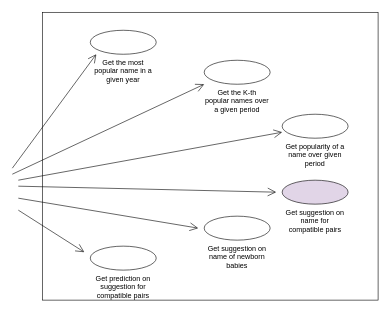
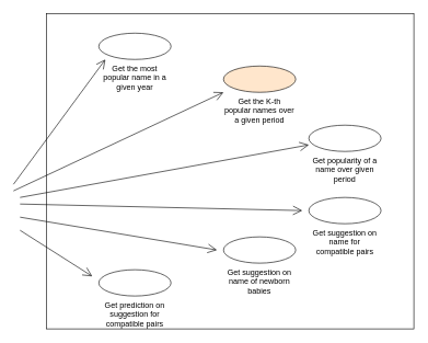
  <mxCell id="0" />
  <mxCell id="1" parent="0" />
  <mxCell id="2" value="" style="rounded=0;whiteSpace=wrap;html=1;" parent="1" vertex="1"><mxGeometry x="70" y="20" width="560" height="480" as="geometry" /></mxCell>
  <mxCell id="3" value="Get popularity of a name over given period" style="ellipse;whiteSpace=wrap;html=1;labelPosition=center;verticalLabelPosition=bottom;align=center;verticalAlign=top;" parent="1" vertex="1"><mxGeometry x="470" y="190" width="110" height="40" as="geometry" /></mxCell>
  <mxCell id="4" value="Get prediction on suggestion for compatible pairs" style="ellipse;whiteSpace=wrap;html=1;labelPosition=center;verticalLabelPosition=bottom;align=center;verticalAlign=top;" parent="1" vertex="1"><mxGeometry x="150" y="410" width="110" height="40" as="geometry" /></mxCell>
  <mxCell id="5" value="Get the most popular name in a given year" style="ellipse;whiteSpace=wrap;html=1;labelPosition=center;verticalLabelPosition=bottom;align=center;verticalAlign=top;" parent="1" vertex="1"><mxGeometry x="150" y="50" width="110" height="40" as="geometry" /></mxCell>
- <mxCell id="6" value="Get the K-th popular names over a given period" style="ellipse;whiteSpace=wrap;html=1;labelPosition=center;verticalLabelPosition=bottom;align=center;verticalAlign=top;" parent="1" vertex="1"><mxGeometry x="340" y="100" width="110" height="40" as="geometry" /></mxCell>
+ <mxCell id="6" value="Get the K-th popular names over a given period" style="ellipse;whiteSpace=wrap;html=1;labelPosition=center;verticalLabelPosition=bottom;align=center;verticalAlign=top;fillColor=#ffe6cc;" parent="1" vertex="1"><mxGeometry x="340" y="100" width="110" height="40" as="geometry" /></mxCell>
  <mxCell id="7" value="Get suggestion on name of newborn babies" style="ellipse;whiteSpace=wrap;html=1;labelPosition=center;verticalLabelPosition=bottom;align=center;verticalAlign=top;" parent="1" vertex="1"><mxGeometry x="340" y="360" width="110" height="40" as="geometry" /></mxCell>
- <mxCell id="8" value="Get suggestion on name for compatible pairs" style="ellipse;whiteSpace=wrap;html=1;labelPosition=center;verticalLabelPosition=bottom;align=center;verticalAlign=top;fillColor=#e1d5e7;" parent="1" vertex="1"><mxGeometry x="470" y="300" width="110" height="40" as="geometry" /></mxCell>
+ <mxCell id="8" value="Get suggestion on name for compatible pairs" style="ellipse;whiteSpace=wrap;html=1;labelPosition=center;verticalLabelPosition=bottom;align=center;verticalAlign=top;" parent="1" vertex="1"><mxGeometry x="470" y="300" width="110" height="40" as="geometry" /></mxCell>
  <mxCell id="9" value="" style="endArrow=open;endFill=1;endSize=12;html=1;" parent="1" edge="1"><mxGeometry width="160" relative="1" as="geometry"><mxPoint x="20" y="280" as="sourcePoint" /><mxPoint x="160" y="90" as="targetPoint" /></mxGeometry></mxCell>
  <mxCell id="10" value="" style="endArrow=open;endFill=1;endSize=12;html=1;" parent="1" edge="1"><mxGeometry width="160" relative="1" as="geometry"><mxPoint x="20" y="290" as="sourcePoint" /><mxPoint x="340" y="140" as="targetPoint" /></mxGeometry></mxCell>
  <mxCell id="11" value="" style="endArrow=open;endFill=1;endSize=12;html=1;" parent="1" edge="1"><mxGeometry width="160" relative="1" as="geometry"><mxPoint x="30" y="300" as="sourcePoint" /><mxPoint x="470" y="220" as="targetPoint" /></mxGeometry></mxCell>
  <mxCell id="12" value="" style="endArrow=open;endFill=1;endSize=12;html=1;" parent="1" edge="1"><mxGeometry width="160" relative="1" as="geometry"><mxPoint x="30" y="310" as="sourcePoint" /><mxPoint x="460" y="320" as="targetPoint" /></mxGeometry></mxCell>
  <mxCell id="13" value="" style="endArrow=open;endFill=1;endSize=12;html=1;" parent="1" edge="1"><mxGeometry width="160" relative="1" as="geometry"><mxPoint x="30" y="330" as="sourcePoint" /><mxPoint x="330" y="380" as="targetPoint" /></mxGeometry></mxCell>
  <mxCell id="14" value="" style="endArrow=open;endFill=1;endSize=12;html=1;" parent="1" edge="1"><mxGeometry width="160" relative="1" as="geometry"><mxPoint x="30" y="350" as="sourcePoint" /><mxPoint x="140" y="420" as="targetPoint" /></mxGeometry></mxCell>
